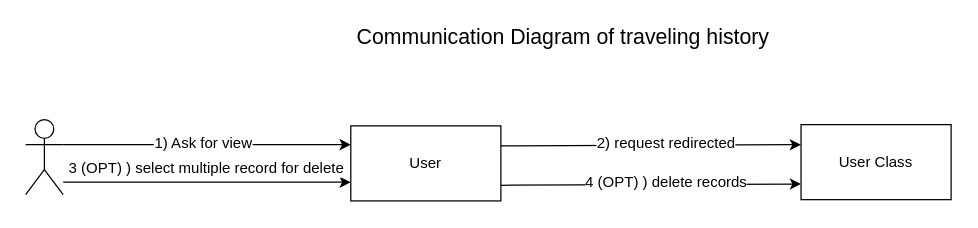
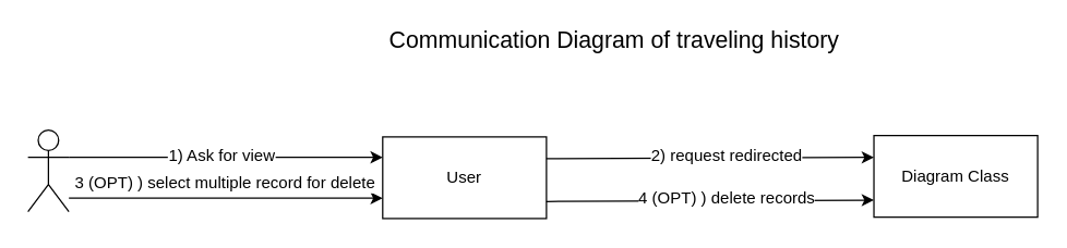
  <mxCell id="0" />
  <mxCell id="1" parent="0" />
  <mxCell id="2" value="" style="shape=umlActor;verticalLabelPosition=bottom;labelBackgroundColor=#ffffff;verticalAlign=top;html=1;outlineConnect=0;" parent="1" vertex="1"><mxGeometry x="20" y="95" width="30" height="60" as="geometry" /></mxCell>
  <mxCell id="3" value="User" style="rounded=0;whiteSpace=wrap;html=1;" parent="1" vertex="1"><mxGeometry x="280" y="100" width="120" height="60" as="geometry" /></mxCell>
- <mxCell id="4" value="&lt;span&gt;User Class&lt;/span&gt;" style="rounded=0;whiteSpace=wrap;html=1;" parent="1" vertex="1"><mxGeometry x="640" y="99" width="120" height="60" as="geometry" /></mxCell>
+ <mxCell id="4" value="&lt;span&gt;Diagram Class&lt;/span&gt;" style="rounded=0;whiteSpace=wrap;html=1;" parent="1" vertex="1"><mxGeometry x="640" y="99" width="120" height="60" as="geometry" /></mxCell>
  <mxCell id="5" value="" style="endArrow=classic;html=1;entryX=0;entryY=0.25;entryDx=0;entryDy=0;exitX=1;exitY=0.333;exitDx=0;exitDy=0;exitPerimeter=0;" parent="1" source="2" target="3" edge="1"><mxGeometry width="50" height="50" relative="1" as="geometry"><mxPoint x="100" y="165" as="sourcePoint" /><mxPoint x="150" y="115" as="targetPoint" /></mxGeometry></mxCell>
  <mxCell id="6" value="&lt;span&gt;1) Ask for view&lt;/span&gt;&lt;br&gt;" style="text;html=1;resizable=0;points=[];align=center;verticalAlign=middle;labelBackgroundColor=#ffffff;" parent="5" vertex="1" connectable="0"><mxGeometry x="-0.035" y="1" relative="1" as="geometry"><mxPoint as="offset" /></mxGeometry></mxCell>
  <mxCell id="7" value="" style="endArrow=classic;html=1;exitX=1;exitY=0.25;exitDx=0;exitDy=0;entryX=0;entryY=0.25;entryDx=0;entryDy=0;" parent="1" edge="1"><mxGeometry width="50" height="50" relative="1" as="geometry"><mxPoint x="400" y="147.5" as="sourcePoint" /><mxPoint x="640" y="146.5" as="targetPoint" /></mxGeometry></mxCell>
  <mxCell id="8" value="&lt;span&gt;4 (OPT) ) delete records&lt;/span&gt;&lt;br&gt;" style="text;html=1;resizable=0;points=[];align=center;verticalAlign=middle;labelBackgroundColor=#ffffff;" parent="7" vertex="1" connectable="0"><mxGeometry x="0.208" relative="1" as="geometry"><mxPoint x="-13" y="-2" as="offset" /></mxGeometry></mxCell>
  <mxCell id="9" value="&lt;font style=&quot;font-size: 17px&quot;&gt;Communication Diagram of traveling history&lt;/font&gt;" style="text;html=1;strokeColor=none;fillColor=none;align=center;verticalAlign=middle;whiteSpace=wrap;rounded=0;" parent="1" vertex="1"><mxGeometry x="210" y="20" width="480" height="20" as="geometry" /></mxCell>
  <mxCell id="10" value="" style="endArrow=classic;html=1;entryX=0;entryY=0.75;entryDx=0;entryDy=0;" parent="1" target="3" edge="1"><mxGeometry width="50" height="50" relative="1" as="geometry"><mxPoint x="50" y="145" as="sourcePoint" /><mxPoint x="260" y="145" as="targetPoint" /></mxGeometry></mxCell>
  <mxCell id="11" value="&lt;span&gt;3 (OPT) ) select multiple record for delete&amp;nbsp;&lt;/span&gt;&lt;br&gt;" style="text;html=1;resizable=0;points=[];align=center;verticalAlign=middle;labelBackgroundColor=#ffffff;" parent="10" vertex="1" connectable="0"><mxGeometry x="-0.035" y="1" relative="1" as="geometry"><mxPoint x="4" y="-11" as="offset" /></mxGeometry></mxCell>
  <mxCell id="12" value="" style="endArrow=classic;html=1;exitX=1;exitY=0.25;exitDx=0;exitDy=0;entryX=0;entryY=0.25;entryDx=0;entryDy=0;" parent="1" edge="1"><mxGeometry width="50" height="50" relative="1" as="geometry"><mxPoint x="400" y="116" as="sourcePoint" /><mxPoint x="640" y="115" as="targetPoint" /></mxGeometry></mxCell>
  <mxCell id="13" value="&lt;span&gt;2) request redirected&lt;/span&gt;&lt;br&gt;" style="text;html=1;resizable=0;points=[];align=center;verticalAlign=middle;labelBackgroundColor=#ffffff;" parent="12" vertex="1" connectable="0"><mxGeometry x="0.208" relative="1" as="geometry"><mxPoint x="-13" y="-2" as="offset" /></mxGeometry></mxCell>
